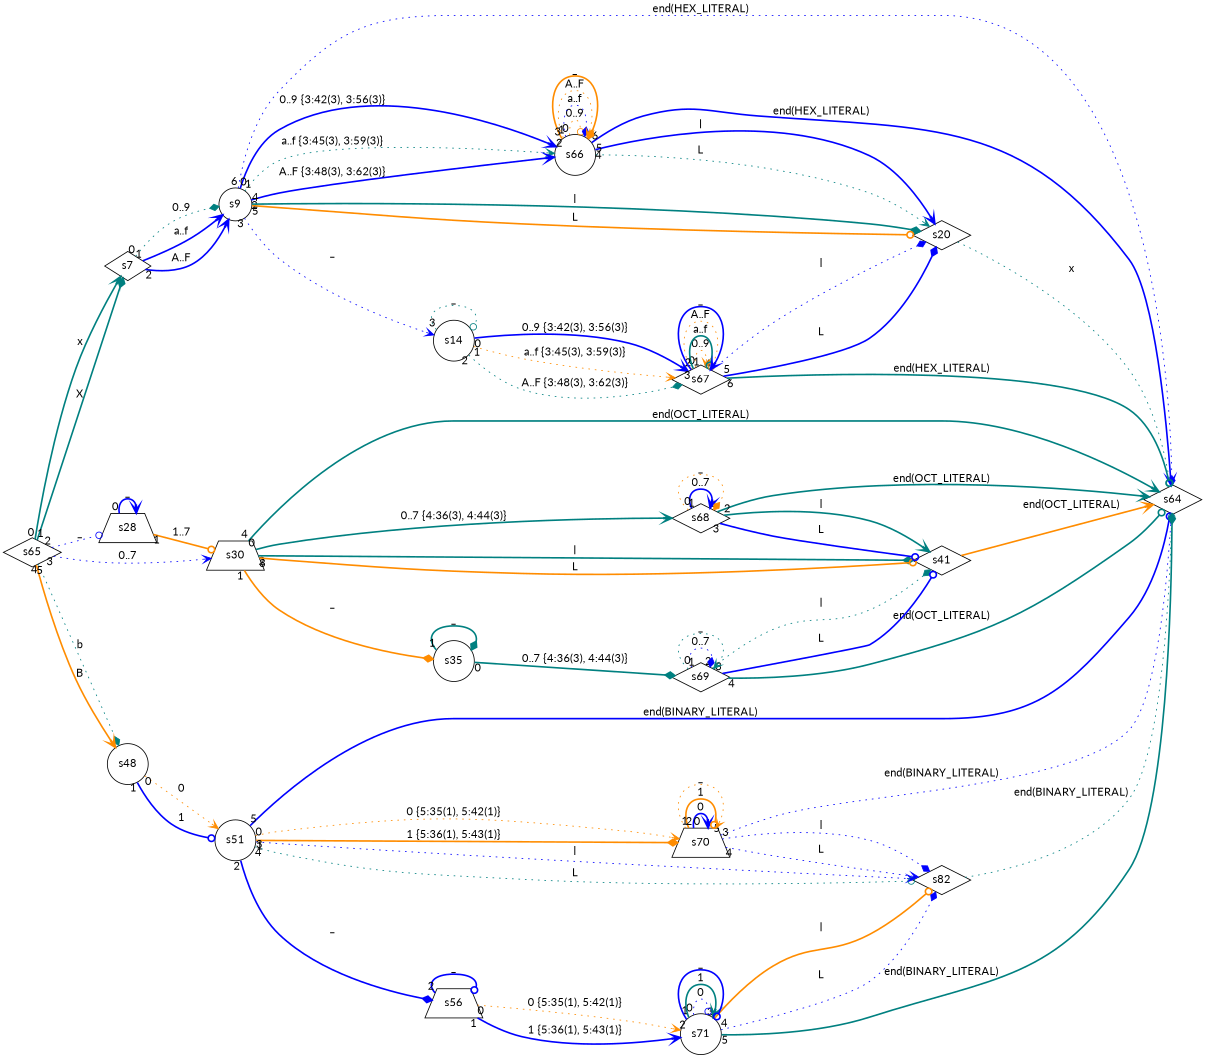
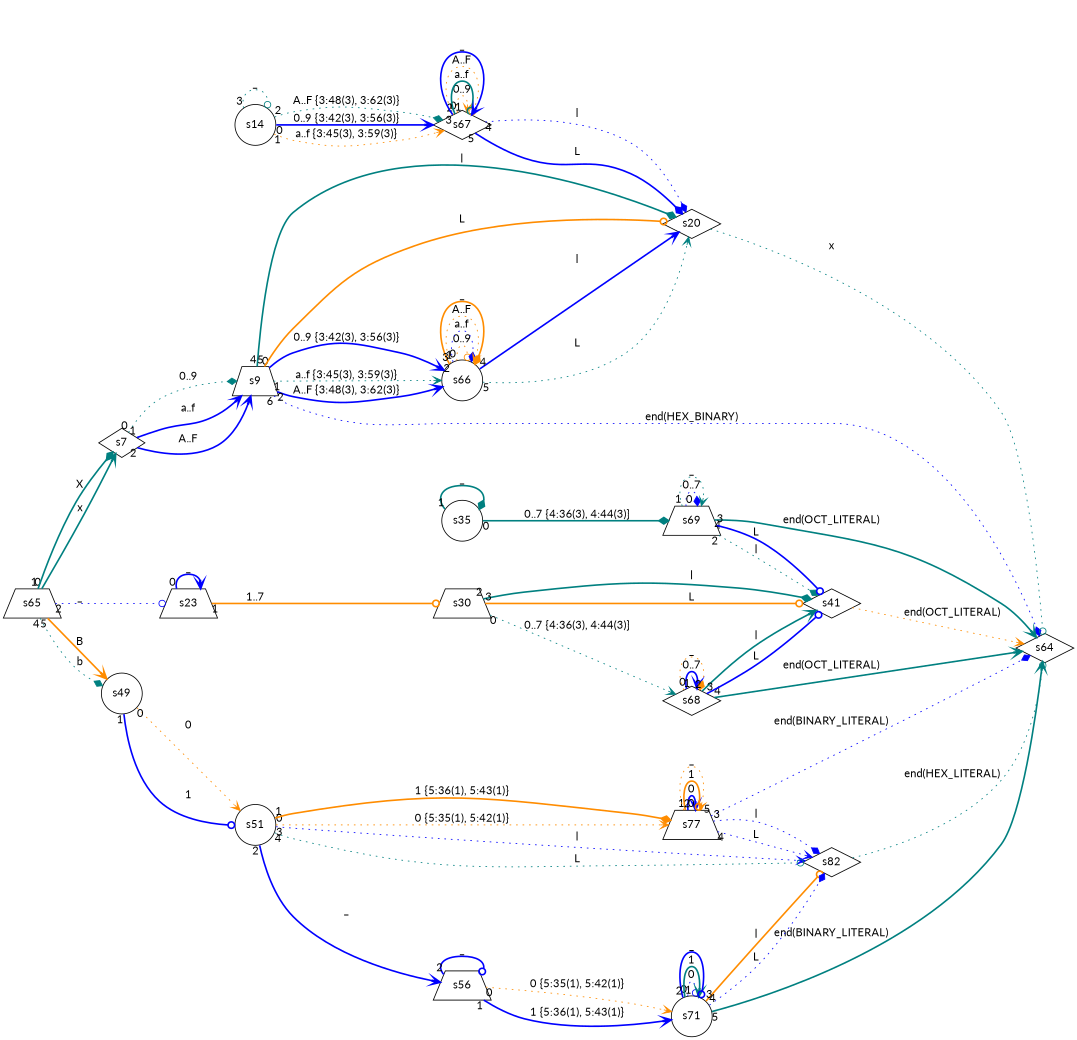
  digraph {
    fontname=Lato
    rankdir=LR
    node [fontname=Lato shape=diamond]
    edge [arrowhead=vee color=blue fontname=Lato style=bold taillabel=0]
-   s65
+   s65 [shape=trapezium]
    s7
-   s28 [shape=trapezium]
+   s28 [shape=trapezium label=s23]
    s30 [shape=trapezium]
-   s49 [shape=circle label=s48]
-   s9 [shape=circle]
+   s49 [shape=circle]
+   s9 [shape=trapezium]
    s64
    s68
    s41
    s35 [shape=circle]
    s51 [shape=circle]
    s66 [shape=circle]
    s20
    s14 [shape=circle]
    s67
-   s69
-   s70 [shape=trapezium]
+   s69 [shape=trapezium]
+   s70 [shape=trapezium label=s77]
    n18 [label=s82]
    s56 [shape=trapezium]
    s71 [shape=circle]
    s65 -> s7 [color=teal label=x]
    s65 -> s7 [arrowhead=diamond color=teal label=X taillabel=1]
    s65 -> s28 [arrowhead=odot label=_ style=dotted taillabel=2]
-   s65 -> s30 [label="0..7" style=dotted taillabel=3]
    s65 -> s49 [arrowhead=diamond color=teal label=b style=dotted taillabel=4]
    s65 -> s49 [color=darkorange label=B taillabel=5]
    s7 -> s9 [arrowhead=diamond color=teal label="0..9" style=dotted]
    s7 -> s9 [label="a..f" taillabel=1]
    s7 -> s9 [label="A..F" taillabel=2]
    s28 -> s28 [label=_]
    s28 -> s30 [arrowhead=odot color=darkorange label="1..7" taillabel=1]
-   s30 -> s64 [color=teal label="end(OCT_LITERAL)" taillabel=4]
-   s30 -> s68 [color=teal label="0..7 {4:36(3), 4:44(3)}"]
+   s30 -> s68 [color=teal label="0..7 {4:36(3), 4:44(3)}" style=dotted]
    s30 -> s41 [arrowhead=diamond color=teal label=l taillabel=2]
    s30 -> s41 [arrowhead=odot color=darkorange label=L taillabel=3]
-   s30 -> s35 [arrowhead=diamond color=darkorange label=_ taillabel=1]
    s49 -> s51 [color=darkorange label=0 style=dotted]
    s49 -> s51 [arrowhead=odot label=1 taillabel=1]
-   s9 -> s64 [arrowhead=diamond label="end(HEX_LITERAL)" style=dotted taillabel=6]
+   s9 -> s64 [arrowhead=diamond label="end(HEX_BINARY)" style=dotted taillabel=6]
    s9 -> s66 [label="0..9 {3:42(3), 3:56(3)}"]
    s9 -> s66 [color=teal label="a..f {3:45(3), 3:59(3)}" style=dotted taillabel=1]
    s9 -> s66 [label="A..F {3:48(3), 3:62(3)}" taillabel=2]
    s9 -> s20 [arrowhead=diamond color=teal label=l taillabel=4]
    s9 -> s20 [arrowhead=odot color=darkorange label=L taillabel=5]
-   s9 -> s14 [label=_ style=dotted taillabel=3]
    s68 -> s64 [color=teal label="end(OCT_LITERAL)" taillabel=4]
    s68 -> s68 [label="0..7"]
    s68 -> s68 [arrowhead=diamond color=darkorange label=_ style=dotted taillabel=1]
    s68 -> s41 [color=teal label=l taillabel=2]
    s68 -> s41 [arrowhead=odot label=L taillabel=3]
-   s41 -> s64 [color=darkorange label="end(OCT_LITERAL)" taillabel=""]
+   s41 -> s64 [color=darkorange label="end(OCT_LITERAL)" style=dotted taillabel=""]
    s35 -> s35 [arrowhead=diamond color=teal label=_ taillabel=1]
    s35 -> s69 [arrowhead=diamond color=teal label="0..7 {4:36(3), 4:44(3)}"]
-   s51 -> s64 [arrowhead=odot label="end(BINARY_LITERAL)" taillabel=5]
    s51 -> s70 [color=darkorange label="0 {5:35(1), 5:42(1)}" style=dotted]
    s51 -> s70 [arrowhead=diamond color=darkorange label="1 {5:36(1), 5:43(1)}" taillabel=1]
    s51 -> n18 [label=l style=dotted taillabel=3]
    s51 -> n18 [arrowhead=odot color=teal label=L style=dotted taillabel=4]
-   s51 -> s56 [arrowhead=diamond label=_ taillabel=2]
-   s66 -> s64 [label="end(HEX_LITERAL)" taillabel=6]
+   s51 -> s56 [label=_ taillabel=2]
    s66 -> s66 [arrowhead=odot color=darkorange label="0..9" style=dotted]
    s66 -> s66 [arrowhead=diamond label="a..f" style=dotted taillabel=1]
    s66 -> s66 [color=darkorange label="A..F" style=dotted taillabel=2]
    s66 -> s66 [arrowhead=diamond color=darkorange label=_ taillabel=3]
    s66 -> s20 [label=l taillabel=4]
    s66 -> s20 [color=teal label=L style=dotted taillabel=5]
    s20 -> s64 [arrowhead=odot color=teal label=x style=dotted taillabel=""]
    s14 -> s14 [arrowhead=odot color=teal label=_ style=dotted taillabel=3]
    s14 -> s67 [label="0..9 {3:42(3), 3:56(3)}"]
    s14 -> s67 [color=darkorange label="a..f {3:45(3), 3:59(3)}" style=dotted taillabel=1]
    s14 -> s67 [arrowhead=diamond color=teal label="A..F {3:48(3), 3:62(3)}" style=dotted taillabel=2]
-   s67 -> s64 [arrowhead=odot color=teal label="end(HEX_LITERAL)" taillabel=6]
    s67 -> s20 [arrowhead=diamond label=l style=dotted taillabel=4]
    s67 -> s20 [arrowhead=diamond label=L taillabel=5]
    s67 -> s67 [color=darkorange label="0..9" style=dotted]
    s67 -> s67 [arrowhead=odot color=teal label="a..f" taillabel=1]
    s67 -> s67 [arrowhead=odot color=darkorange label="A..F" style=dotted taillabel=2]
    s67 -> s67 [label=_ taillabel=3]
-   s69 -> s64 [arrowhead=odot color=teal label="end(OCT_LITERAL)" taillabel=4]
+   s69 -> s64 [color=teal label="end(OCT_LITERAL)" taillabel=4]
    s69 -> s41 [arrowhead=diamond color=teal label=l style=dotted taillabel=2]
    s69 -> s41 [arrowhead=odot label=L taillabel=3]
    s69 -> s69 [arrowhead=diamond label="0..7" style=dotted]
    s69 -> s69 [color=teal label=_ style=dotted taillabel=1]
    s70 -> s64 [arrowhead=diamond label="end(BINARY_LITERAL)" style=dotted taillabel=5]
    s70 -> s70 [label=0]
    s70 -> s70 [arrowhead=odot color=darkorange label=1 taillabel=1]
    s70 -> s70 [color=darkorange label=_ style=dotted taillabel=2]
    s70 -> n18 [arrowhead=diamond label=l style=dotted taillabel=3]
    s70 -> n18 [label=L style=dotted taillabel=4]
-   n18 -> s64 [arrowhead=odot color=teal label="end(BINARY_LITERAL)" style=dotted taillabel=""]
+   n18 -> s64 [arrowhead=odot color=teal label="end(HEX_LITERAL)" style=dotted taillabel=""]
    s56 -> s56 [arrowhead=odot label=_ taillabel=2]
    s56 -> s71 [color=darkorange label="0 {5:35(1), 5:42(1)}" style=dotted]
    s56 -> s71 [label="1 {5:36(1), 5:43(1)}" taillabel=1]
-   s71 -> s64 [arrowhead=diamond color=teal label="end(BINARY_LITERAL)" taillabel=5]
+   s71 -> s64 [color=teal label="end(BINARY_LITERAL)" taillabel=5]
    s71 -> n18 [arrowhead=odot color=darkorange label=l taillabel=3]
    s71 -> n18 [arrowhead=diamond label=L style=dotted taillabel=4]
    s71 -> s71 [arrowhead=odot label=0 style=dotted]
    s71 -> s71 [color=teal label=1 taillabel=1]
    s71 -> s71 [arrowhead=odot label=_ taillabel=2]
  }
